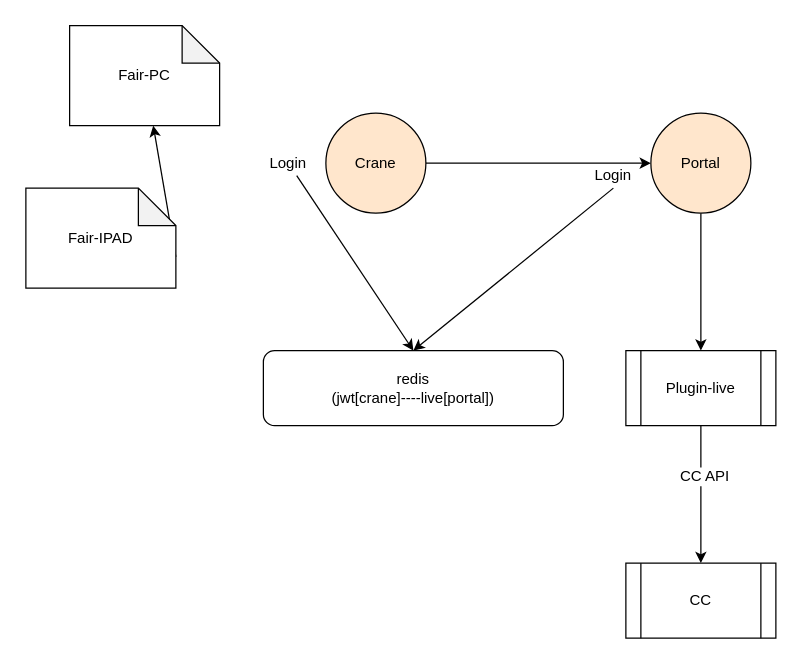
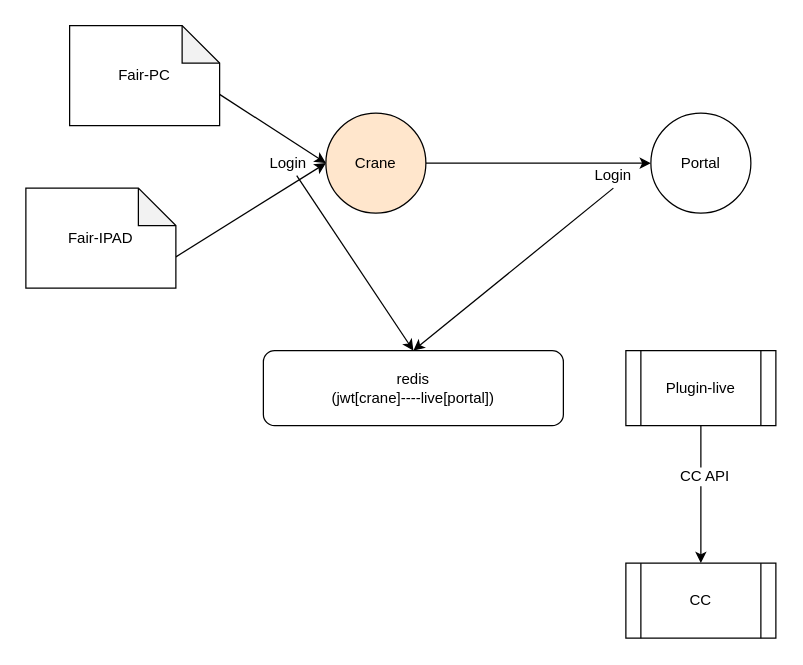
  <mxCell id="0" />
  <mxCell id="1" parent="0" />
+ <mxCell id="2" style="rounded=0;orthogonalLoop=1;jettySize=auto;html=1;exitX=0;exitY=0;exitDx=120;exitDy=55;exitPerimeter=0;entryX=0;entryY=0.5;entryDx=0;entryDy=0;" edge="1" parent="1" source="3" target="7"><mxGeometry relative="1" as="geometry" /></mxCell>
  <mxCell id="3" value="Fair-PC" style="shape=note;whiteSpace=wrap;html=1;backgroundOutline=1;darkOpacity=0.05;" vertex="1" parent="1"><mxGeometry x="55" y="20" width="120" height="80" as="geometry" /></mxCell>
- <mxCell id="4" style="edgeStyle=none;rounded=0;orthogonalLoop=1;jettySize=auto;html=1;exitX=0;exitY=0;exitDx=120;exitDy=55;exitPerimeter=0;" edge="1" parent="1" source="5" target="3"><mxGeometry relative="1" as="geometry" /></mxCell>
+ <mxCell id="4" style="edgeStyle=none;rounded=0;orthogonalLoop=1;jettySize=auto;html=1;exitX=0;exitY=0;exitDx=120;exitDy=55;exitPerimeter=0;entryX=0;entryY=0.5;entryDx=0;entryDy=0;" edge="1" parent="1" source="5" target="7"><mxGeometry relative="1" as="geometry" /></mxCell>
  <mxCell id="5" value="Fair-IPAD" style="shape=note;whiteSpace=wrap;html=1;backgroundOutline=1;darkOpacity=0.05;" vertex="1" parent="1"><mxGeometry x="20" y="150" width="120" height="80" as="geometry" /></mxCell>
  <mxCell id="6" style="edgeStyle=none;rounded=0;orthogonalLoop=1;jettySize=auto;html=1;exitX=1;exitY=0.5;exitDx=0;exitDy=0;" edge="1" parent="1" source="7" target="9"><mxGeometry relative="1" as="geometry" /></mxCell>
  <mxCell id="7" value="Crane" style="ellipse;whiteSpace=wrap;html=1;aspect=fixed;fillColor=#ffe6cc;" vertex="1" parent="1"><mxGeometry x="260" y="90" width="80" height="80" as="geometry" /></mxCell>
- <mxCell id="8" value="" style="edgeStyle=none;rounded=0;orthogonalLoop=1;jettySize=auto;html=1;exitX=0.5;exitY=1;exitDx=0;exitDy=0;" edge="1" parent="1" source="9" target="16"><mxGeometry relative="1" as="geometry" /></mxCell>
- <mxCell id="9" value="Portal" style="ellipse;whiteSpace=wrap;html=1;aspect=fixed;fillColor=#ffe6cc;" vertex="1" parent="1"><mxGeometry x="520" y="90" width="80" height="80" as="geometry" /></mxCell>
+ <mxCell id="9" value="Portal" style="ellipse;whiteSpace=wrap;html=1;aspect=fixed;" vertex="1" parent="1"><mxGeometry x="520" y="90" width="80" height="80" as="geometry" /></mxCell>
  <mxCell id="10" style="edgeStyle=none;rounded=0;orthogonalLoop=1;jettySize=auto;html=1;entryX=0.5;entryY=0;entryDx=0;entryDy=0;" edge="1" parent="1" source="11" target="17"><mxGeometry relative="1" as="geometry" /></mxCell>
  <mxCell id="11" value="Login" style="text;html=1;strokeColor=none;fillColor=none;align=center;verticalAlign=middle;whiteSpace=wrap;rounded=0;" vertex="1" parent="1"><mxGeometry x="210" y="120" width="40" height="20" as="geometry" /></mxCell>
  <mxCell id="12" style="edgeStyle=none;rounded=0;orthogonalLoop=1;jettySize=auto;html=1;exitX=0.5;exitY=1;exitDx=0;exitDy=0;entryX=0.5;entryY=0;entryDx=0;entryDy=0;" edge="1" parent="1" source="13" target="17"><mxGeometry relative="1" as="geometry" /></mxCell>
  <mxCell id="13" value="Login" style="text;html=1;strokeColor=none;fillColor=none;align=center;verticalAlign=middle;whiteSpace=wrap;rounded=0;" vertex="1" parent="1"><mxGeometry x="470" y="130" width="40" height="20" as="geometry" /></mxCell>
  <mxCell id="14" style="edgeStyle=none;rounded=0;orthogonalLoop=1;jettySize=auto;html=1;exitX=0.5;exitY=1;exitDx=0;exitDy=0;" edge="1" parent="1" source="16" target="18"><mxGeometry relative="1" as="geometry"><mxPoint x="560" y="470" as="targetPoint" /></mxGeometry></mxCell>
  <mxCell id="15" value="CC API" style="text;html=1;align=center;verticalAlign=middle;resizable=0;points=[];labelBackgroundColor=#ffffff;" vertex="1" connectable="0" parent="14"><mxGeometry x="-0.271" y="2" relative="1" as="geometry"><mxPoint as="offset" /></mxGeometry></mxCell>
  <mxCell id="16" value="Plugin-live" style="shape=process;whiteSpace=wrap;html=1;backgroundOutline=1;" vertex="1" parent="1"><mxGeometry x="500" y="280" width="120" height="60" as="geometry" /></mxCell>
  <mxCell id="17" value="redis&lt;br&gt;(jwt[crane]----live[portal])" style="rounded=1;whiteSpace=wrap;html=1;" vertex="1" parent="1"><mxGeometry x="210" y="280" width="240" height="60" as="geometry" /></mxCell>
  <mxCell id="18" value="CC" style="shape=process;whiteSpace=wrap;html=1;backgroundOutline=1;" vertex="1" parent="1"><mxGeometry x="500" y="450" width="120" height="60" as="geometry" /></mxCell>
